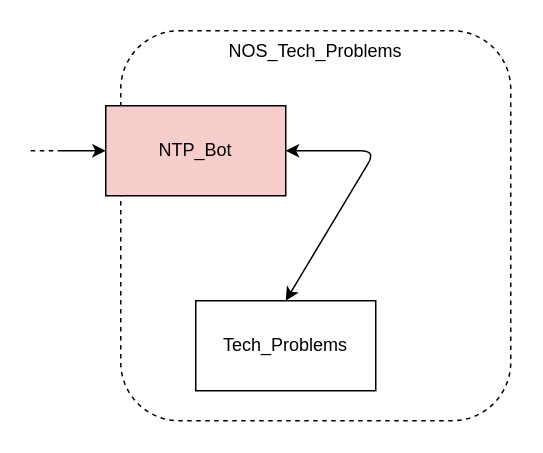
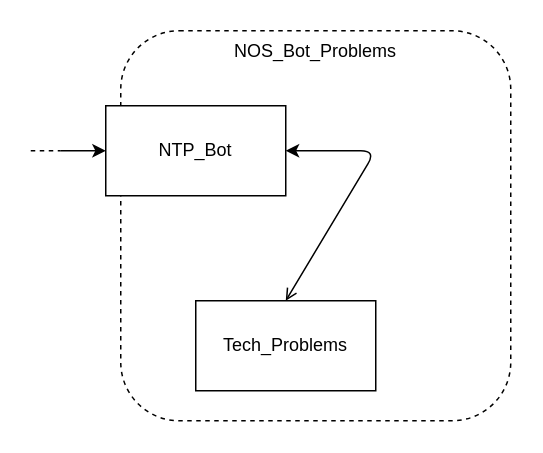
  <mxCell id="0" />
  <mxCell id="1" parent="0" />
- <mxCell id="2" value="&lt;div align=&quot;center&quot;&gt;NOS_Tech_Problems&lt;/div&gt;" style="rounded=1;whiteSpace=wrap;html=1;dashed=1;horizontal=1;verticalAlign=top;align=center;" vertex="1" parent="1"><mxGeometry x="80" y="20" width="260" height="260" as="geometry" /></mxCell>
- <mxCell id="3" value="&lt;div&gt;NTP_Bot&lt;/div&gt;" style="rounded=0;whiteSpace=wrap;html=1;fillColor=#f8cecc;" vertex="1" parent="1"><mxGeometry x="70" y="70" width="120" height="60" as="geometry" /></mxCell>
+ <mxCell id="2" value="&lt;div align=&quot;center&quot;&gt;NOS_Bot_Problems&lt;/div&gt;" style="rounded=1;whiteSpace=wrap;html=1;dashed=1;horizontal=1;verticalAlign=top;align=center;" vertex="1" parent="1"><mxGeometry x="80" y="20" width="260" height="260" as="geometry" /></mxCell>
+ <mxCell id="3" value="&lt;div&gt;NTP_Bot&lt;/div&gt;" style="rounded=0;whiteSpace=wrap;html=1;" vertex="1" parent="1"><mxGeometry x="70" y="70" width="120" height="60" as="geometry" /></mxCell>
  <mxCell id="4" value="Tech_Problems" style="rounded=0;whiteSpace=wrap;html=1;" vertex="1" parent="1"><mxGeometry x="130" y="200" width="120" height="60" as="geometry" /></mxCell>
- <mxCell id="5" value="" style="endArrow=classic;startArrow=classic;html=1;exitX=1;exitY=0.5;exitDx=0;exitDy=0;entryX=0.5;entryY=0;entryDx=0;entryDy=0;" edge="1" parent="1" source="3" target="4"><mxGeometry width="50" height="50" relative="1" as="geometry"><mxPoint x="80" y="520" as="sourcePoint" /><mxPoint x="130" y="470" as="targetPoint" /><Array as="points"><mxPoint x="250" y="100" /></Array></mxGeometry></mxCell>
+ <mxCell id="5" value="" style="endArrow=open;startArrow=classic;html=1;exitX=1;exitY=0.5;exitDx=0;exitDy=0;entryX=0.5;entryY=0;entryDx=0;entryDy=0;" edge="1" parent="1" source="3" target="4"><mxGeometry width="50" height="50" relative="1" as="geometry"><mxPoint x="80" y="520" as="sourcePoint" /><mxPoint x="130" y="470" as="targetPoint" /><Array as="points"><mxPoint x="250" y="100" /></Array></mxGeometry></mxCell>
  <mxCell id="6" value="" style="endArrow=classic;html=1;entryX=0;entryY=0.5;entryDx=0;entryDy=0;targetPerimeterSpacing=0;" edge="1" parent="1" target="3"><mxGeometry width="50" height="50" relative="1" as="geometry"><mxPoint x="40" y="100" as="sourcePoint" /><mxPoint x="120" y="300" as="targetPoint" /></mxGeometry></mxCell>
  <mxCell id="7" value="" style="endArrow=none;dashed=1;html=1;" edge="1" parent="1"><mxGeometry width="50" height="50" relative="1" as="geometry"><mxPoint x="20" y="100" as="sourcePoint" /><mxPoint x="40" y="100" as="targetPoint" /></mxGeometry></mxCell>
